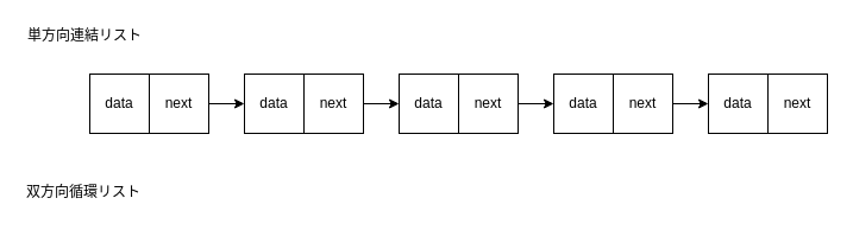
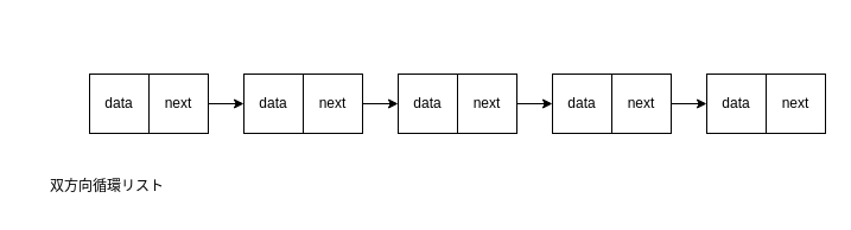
  <mxCell id="0" />
  <mxCell id="1" parent="0" />
  <mxCell id="2" value="data" style="rounded=0;whiteSpace=wrap;html=1;" parent="1" vertex="1"><mxGeometry x="75" y="62" width="50" height="50" as="geometry" /></mxCell>
- <mxCell id="3" value="単方向連結リスト" style="text;html=1;resizable=0;points=[];autosize=1;align=left;verticalAlign=top;spacingTop=-4;" parent="1" vertex="1"><mxGeometry x="21" y="20" width="110" height="20" as="geometry" /></mxCell>
  <mxCell id="4" style="edgeStyle=orthogonalEdgeStyle;rounded=0;orthogonalLoop=1;jettySize=auto;html=1;exitX=1;exitY=0.5;exitDx=0;exitDy=0;entryX=0;entryY=0.5;entryDx=0;entryDy=0;" parent="1" source="5" target="6" edge="1"><mxGeometry relative="1" as="geometry" /></mxCell>
  <mxCell id="5" value="next" style="rounded=0;whiteSpace=wrap;html=1;" parent="1" vertex="1"><mxGeometry x="125" y="62" width="50" height="50" as="geometry" /></mxCell>
  <mxCell id="6" value="data" style="rounded=0;whiteSpace=wrap;html=1;" parent="1" vertex="1"><mxGeometry x="205" y="62" width="50" height="50" as="geometry" /></mxCell>
  <mxCell id="7" style="edgeStyle=orthogonalEdgeStyle;rounded=0;orthogonalLoop=1;jettySize=auto;html=1;exitX=1;exitY=0.5;exitDx=0;exitDy=0;entryX=0;entryY=0.5;entryDx=0;entryDy=0;" parent="1" source="8" target="9" edge="1"><mxGeometry relative="1" as="geometry" /></mxCell>
  <mxCell id="8" value="next" style="rounded=0;whiteSpace=wrap;html=1;" parent="1" vertex="1"><mxGeometry x="255" y="62" width="50" height="50" as="geometry" /></mxCell>
  <mxCell id="9" value="data" style="rounded=0;whiteSpace=wrap;html=1;" parent="1" vertex="1"><mxGeometry x="335" y="62" width="50" height="50" as="geometry" /></mxCell>
  <mxCell id="10" style="edgeStyle=orthogonalEdgeStyle;rounded=0;orthogonalLoop=1;jettySize=auto;html=1;exitX=1;exitY=0.5;exitDx=0;exitDy=0;entryX=0;entryY=0.5;entryDx=0;entryDy=0;" parent="1" source="11" target="12" edge="1"><mxGeometry relative="1" as="geometry" /></mxCell>
  <mxCell id="11" value="next" style="rounded=0;whiteSpace=wrap;html=1;" parent="1" vertex="1"><mxGeometry x="385" y="62" width="50" height="50" as="geometry" /></mxCell>
  <mxCell id="12" value="data" style="rounded=0;whiteSpace=wrap;html=1;" parent="1" vertex="1"><mxGeometry x="465" y="62" width="50" height="50" as="geometry" /></mxCell>
  <mxCell id="13" style="edgeStyle=orthogonalEdgeStyle;rounded=0;orthogonalLoop=1;jettySize=auto;html=1;exitX=1;exitY=0.5;exitDx=0;exitDy=0;entryX=0;entryY=0.5;entryDx=0;entryDy=0;" parent="1" source="14" target="15" edge="1"><mxGeometry relative="1" as="geometry" /></mxCell>
  <mxCell id="14" value="next" style="rounded=0;whiteSpace=wrap;html=1;" parent="1" vertex="1"><mxGeometry x="515" y="62" width="50" height="50" as="geometry" /></mxCell>
  <mxCell id="15" value="data" style="rounded=0;whiteSpace=wrap;html=1;" parent="1" vertex="1"><mxGeometry x="595" y="62" width="50" height="50" as="geometry" /></mxCell>
  <mxCell id="16" value="next" style="rounded=0;whiteSpace=wrap;html=1;" parent="1" vertex="1"><mxGeometry x="645" y="62" width="50" height="50" as="geometry" /></mxCell>
- <mxCell id="17" value="双方向循環リスト" style="text;html=1;resizable=0;points=[];autosize=1;align=left;verticalAlign=top;spacingTop=-4;" parent="1" vertex="1"><mxGeometry x="20" y="152" width="110" height="20" as="geometry" /></mxCell>
+ <mxCell id="17" value="双方向循環リスト" style="text;html=1;resizable=0;points=[];autosize=1;align=left;verticalAlign=top;spacingTop=-4;" parent="1" vertex="1"><mxGeometry x="40" y="147" width="110" height="20" as="geometry" /></mxCell>
